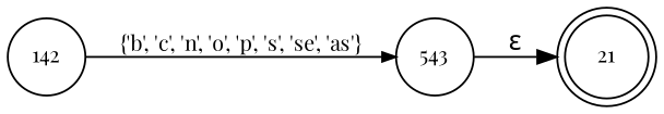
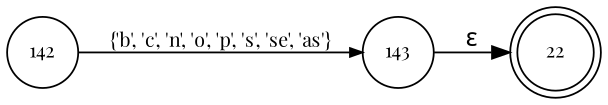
  digraph {
    fontname="Playfair Display"
    rankdir=LR
    node [fixedsize=true fontname="Playfair Display" fontsize=11 shape=circle peripheries=1]
    edge [fontname="Playfair Display"]
-   n1 [label=21 shape=doublecircle width=.6 peripheries=""]
+   n1 [label=22 shape=doublecircle width=.6 peripheries=""]
    n2 [label=142 width=.55]
-   n3 [label=543 width=.55]
+   n3 [label=143 width=.55]
    n2 -> n3 [arrowhead=normal arrowsize=.7 fontsize=11 label="{'b', 'c', 'n', 'o', 'p', 's', 'se', 'as'}"]
    n3 -> n1 [label="&epsilon;"]
  }
